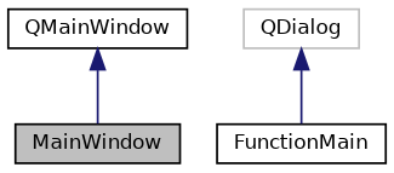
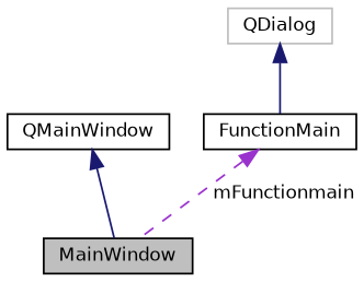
  digraph {
    node [color=black fillcolor=white fontname=Helvetica fontsize=10 shape=record style=filled]
    edge [color=midnightblue dir=back fontname=Helvetica fontsize=10 labelfontname=Helvetica labelfontsize=10 style=solid]
    n1 [fillcolor=grey75 fontcolor=black height=0.2 label=MainWindow width=0.4]
    n2 [height=0.2 label=QMainWindow width=0.4]
    n3 [height=0.2 label=FunctionMain width=0.4]
    n4 [color=grey75 height=0.2 label=QDialog width=0.4]
    n2 -> n1
+   n3 -> n1 [color=darkorchid3 label=" mFunctionmain" style=dashed]
    n4 -> n3
  }
